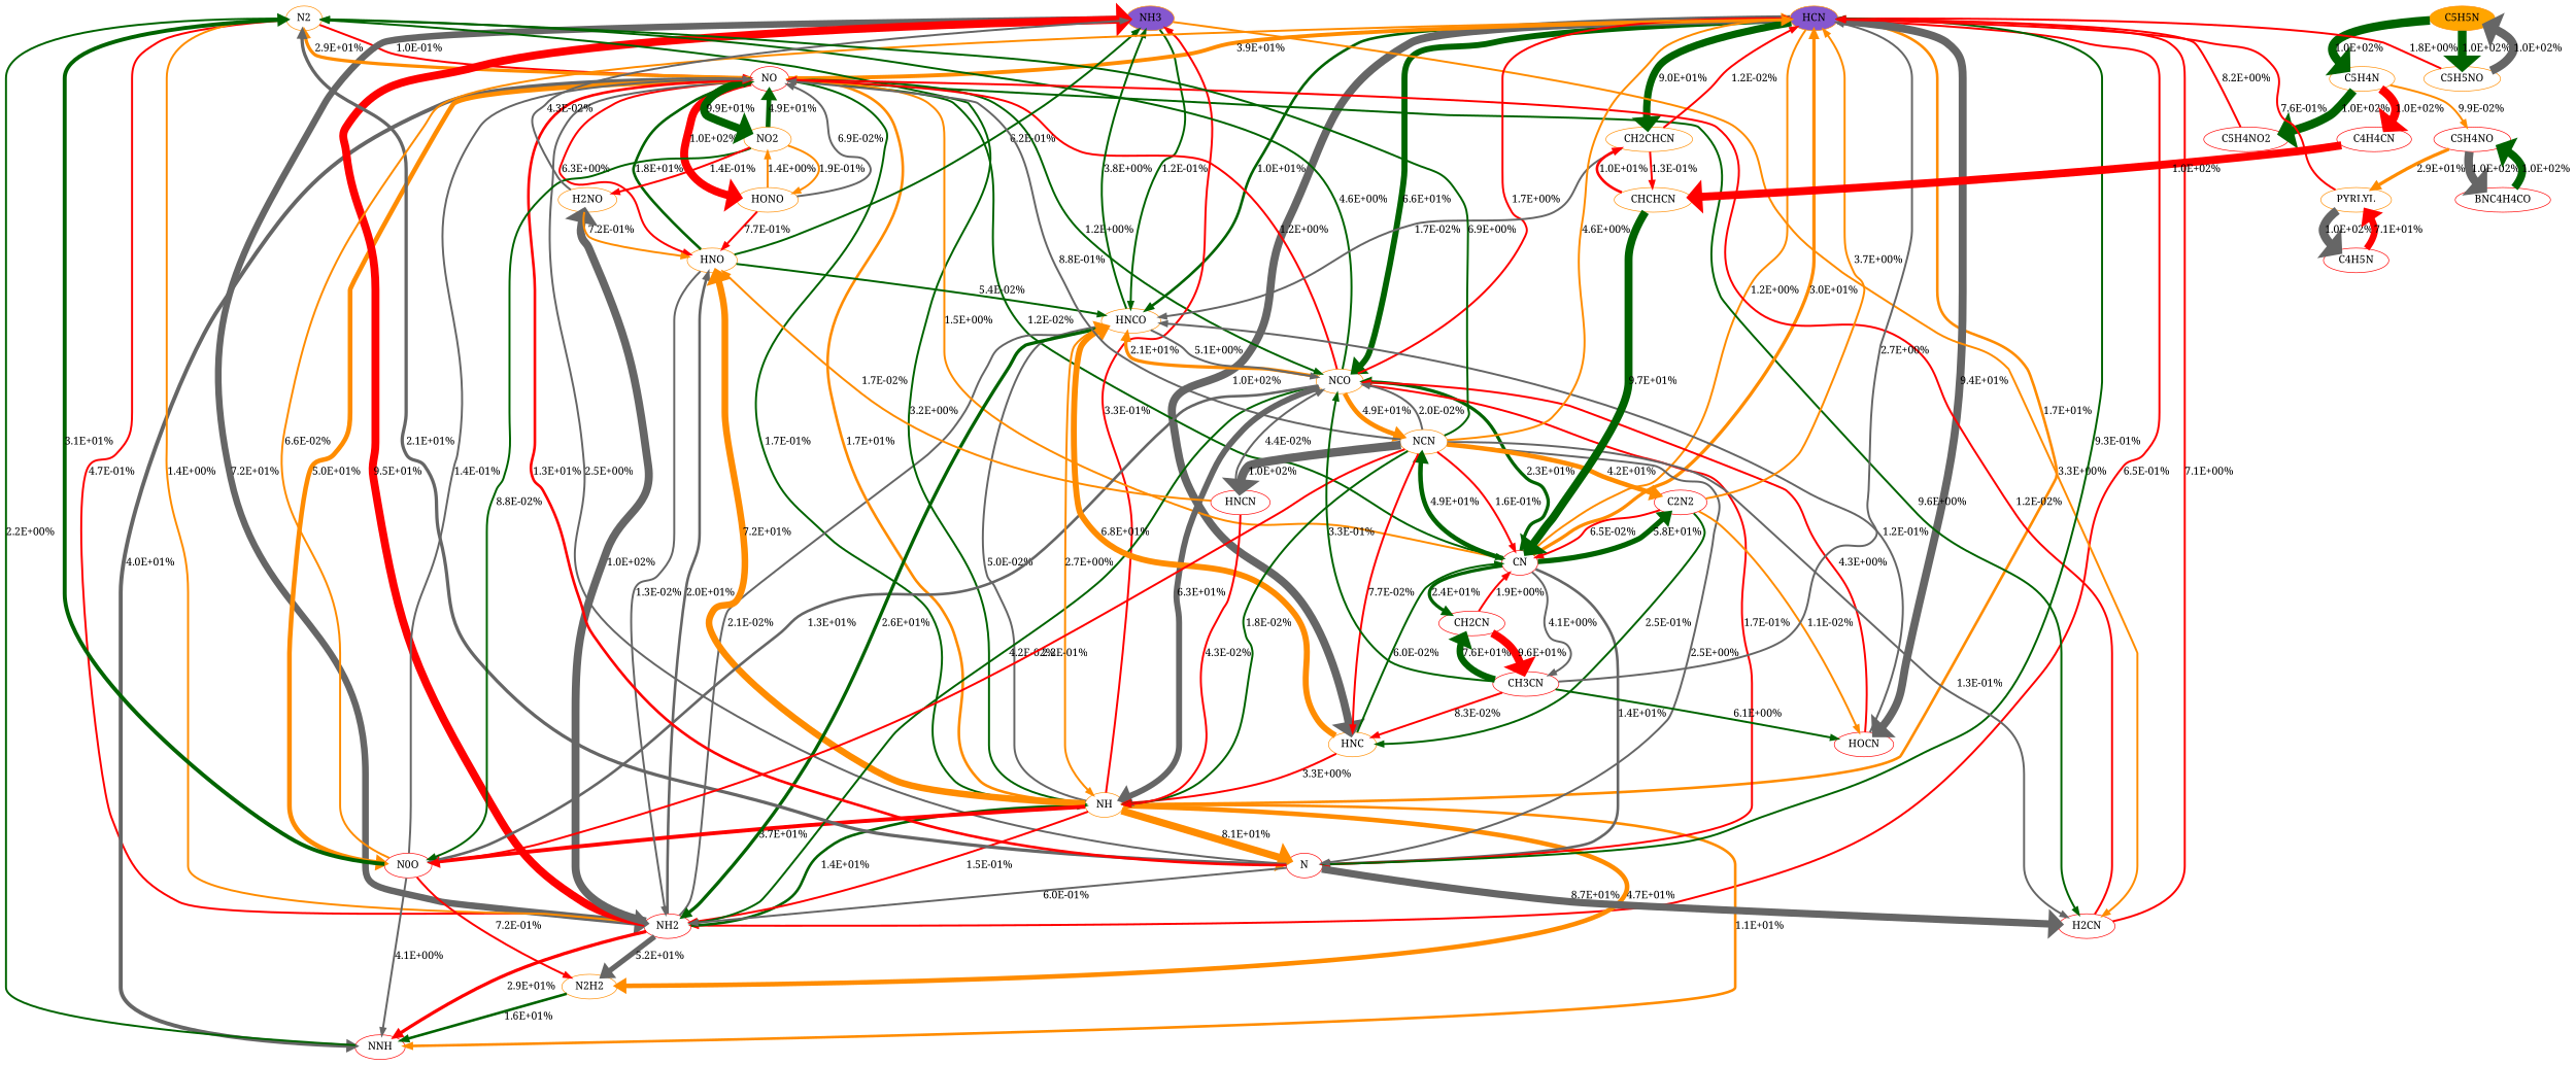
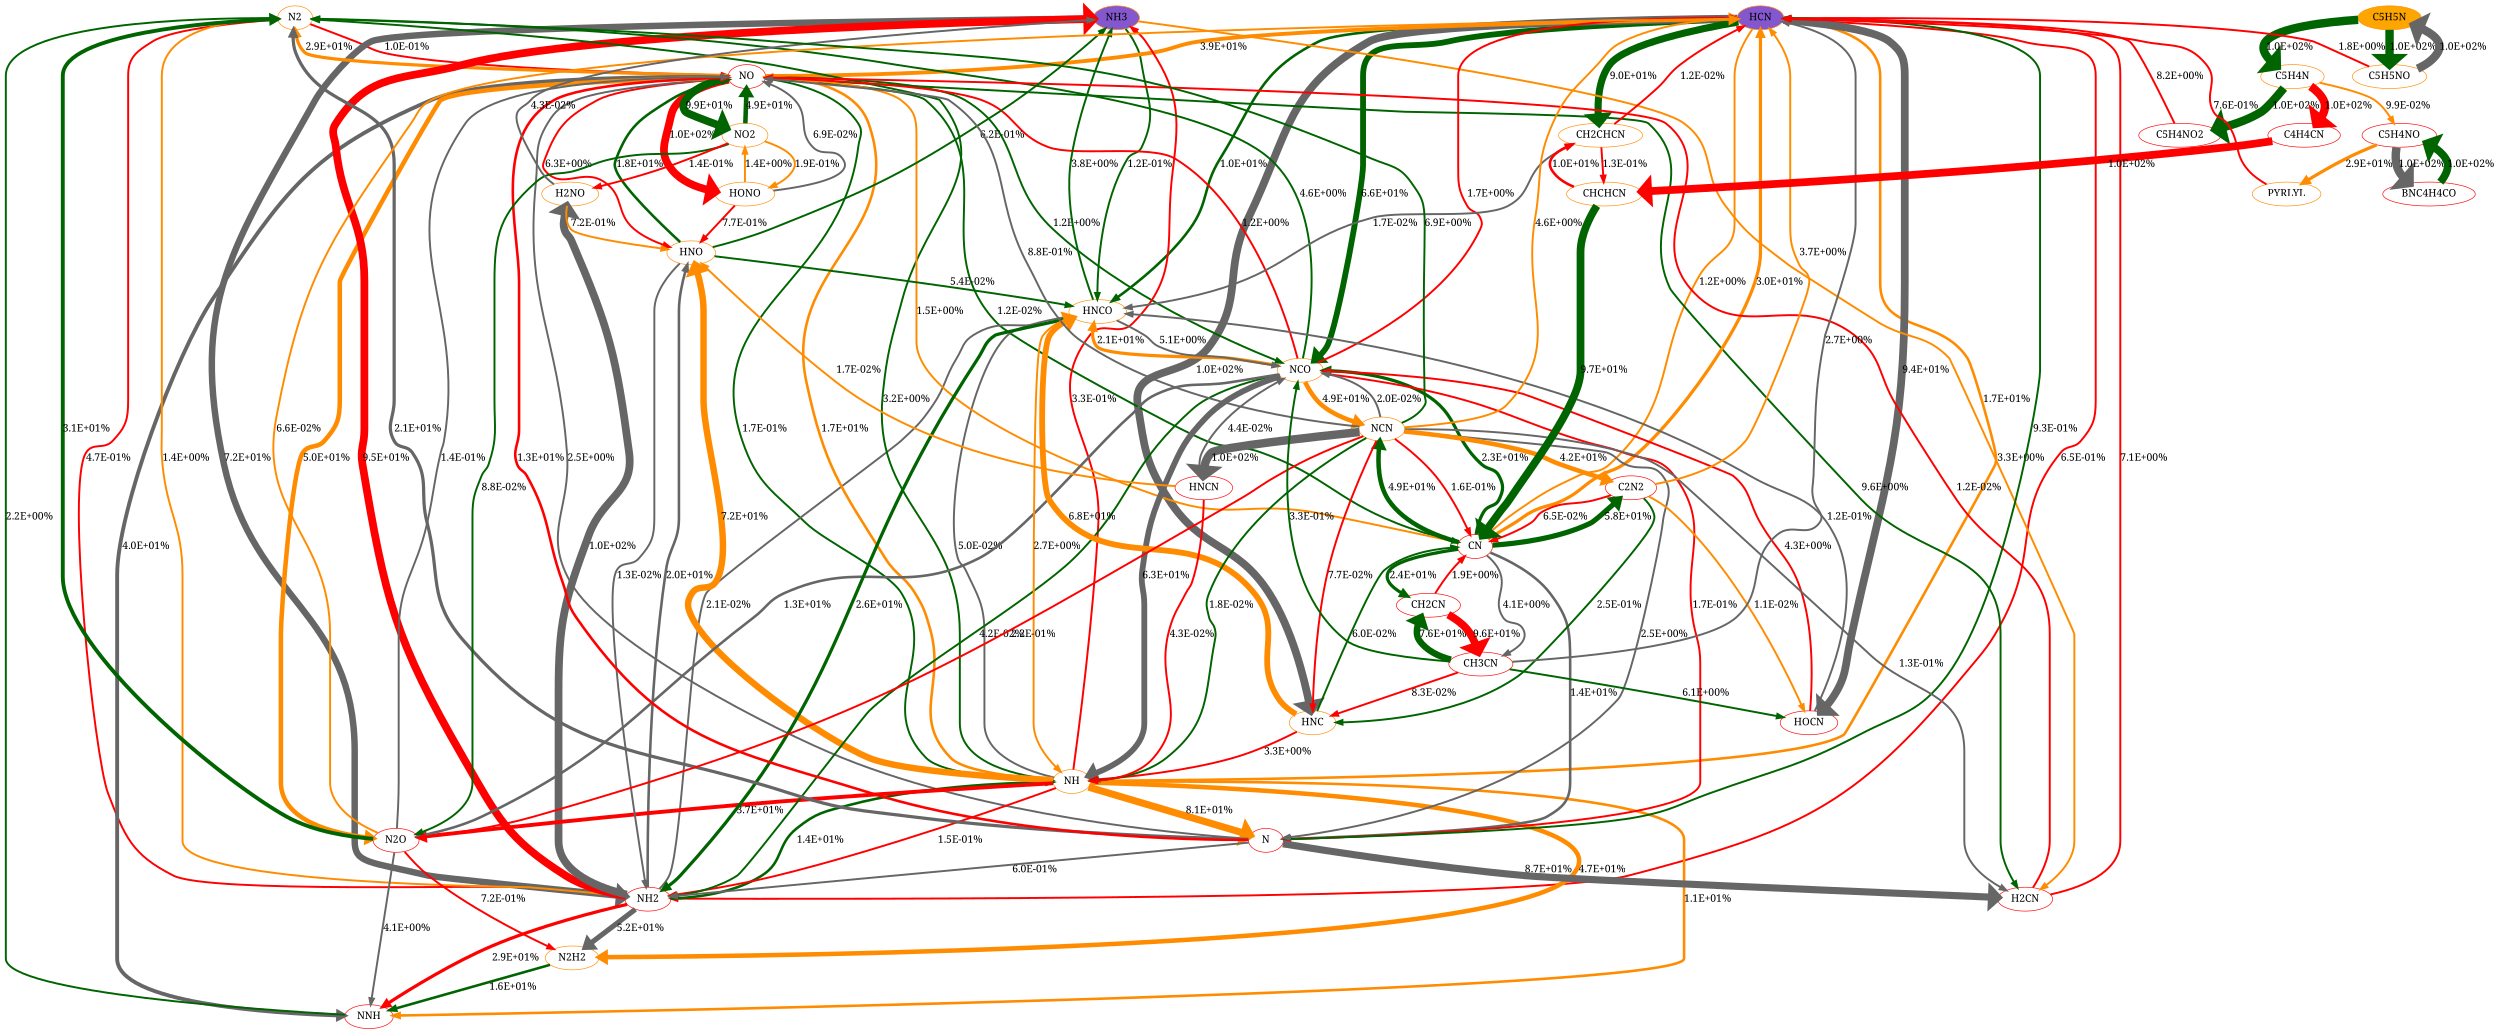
  digraph {
    b="0,0,1558,558"
    rankdir=TB
    splines=True
    node [color=darkorange fontname=serif fontsize=16]
    edge [color=darkgreen fontcolor=black fontname=serif fontsize=16 penwidth=3]
    N2
    HCN [fillcolor="#500dbab1" style=filled]
    NH3 [fillcolor="#500dbab1" style=filled]
    C5H5N [fillcolor=orange style=filled]
    NO [color=red]
    NH2 [color=red]
    NH
    CN [color=red]
    NCO
    HNCO
    HNC
    CH2CHCN
    HOCN [color=red]
    H2CN [color=red]
    C5H4N
    C5H5NO
    NNH [color=red]
    HNO
    HONO
    N [color=red]
-   N2O [color=red label=N0O]
+   N2O [color=red]
    NO2
    N2H2
    H2NO
    NCN
    C2N2 [color=red]
    CH3CN [color=red]
    CH2CN [color=red]
    CHCHCN
    HNCN [color=red]
    C5H4NO [color=red]
    C5H4NO2 [color=red]
    C4H4CN [color=red]
    PYRLYL
    BNC4H4CO [color=red]
-   C4H5N [color=red]
    subgraph sub_1 {
      rank=source
      N2
      HCN
      NH3
      C5H5N
    }
    N2 -> NO [color=red label="1.0E-01%"]
    N2 -> NH2 [color=red label="4.7E-01%"]
    HCN -> NH2 [color=red label="6.5E-01%"]
    HCN -> NH [color=darkorange label="1.7E+01%" penwidth=4]
    HCN -> CN [color=darkorange label="1.2E+00%"]
    HCN -> NCO [label="6.6E+01%" penwidth=9]
    HCN -> HNCO [label="1.0E+01%" penwidth=4]
    HCN -> HNC [color=gray40 label="1.0E+02%" penwidth=12]
    HCN -> CH2CHCN [label="9.0E+01%" penwidth=11]
    HCN -> HOCN [color=gray40 label="9.4E+01%" penwidth=12]
    NH3 -> NH2 [color=gray40 label="7.2E+01%" penwidth=10]
    NH3 -> HNCO [label="1.2E-01%"]
    NH3 -> H2CN [color=darkorange label="3.3E+00%"]
    C5H5N -> C5H4N [label="1.0E+02%" penwidth=13]
    C5H5N -> C5H5NO [label="1.0E+02%" penwidth=13]
    NO -> N2 [color=darkorange label="2.9E+01%" penwidth=5]
    NO -> HCN [color=darkorange label="3.9E+01%" penwidth=6]
    NO -> NH [label="1.7E-01%"]
    NO -> CN [label="1.2E-02%"]
    NO -> NCO [label="1.2E+00%"]
    NO -> H2CN [label="9.6E+00%"]
    NO -> NNH [color=gray40 label="4.0E+01%" penwidth=6]
    NO -> HNO [color=red label="6.3E+00%"]
    NO -> HONO [color=red label="1.0E+02%" penwidth=12]
    NO -> N [color=gray40 label="2.5E+00%"]
    NO -> N2O [color=darkorange label="5.0E+01%" penwidth=7]
    NO -> NO2 [label="9.9E+01%" penwidth=12]
    NH2 -> N2 [color=darkorange label="1.4E+00%"]
    NH2 -> NH3 [color=red label="9.5E+01%" penwidth=12]
    NH2 -> NH [label="1.4E+01%" penwidth=4]
    NH2 -> HNCO [color=gray40 label="2.1E-02%"]
    NH2 -> NNH [color=red label="2.9E+01%" penwidth=5]
    NH2 -> HNO [color=gray40 label="2.0E+01%" penwidth=4]
    NH2 -> N2H2 [color=gray40 label="5.2E+01%" penwidth=8]
    NH2 -> H2NO [color=gray40 label="1.0E+02%" penwidth=12]
    NH -> N2 [label="3.2E+00%"]
    NH -> NH3 [color=red label="3.3E-01%"]
    NH -> NO [color=darkorange label="1.7E+01%" penwidth=4]
    NH -> NH2 [color=red label="1.5E-01%"]
    NH -> HNCO [color=gray40 label="5.0E-02%"]
    NH -> NNH [color=darkorange label="1.1E+01%" penwidth=4]
    NH -> HNO [color=darkorange label="7.2E+01%" penwidth=10]
    NH -> N [color=darkorange label="8.1E+01%" penwidth=11]
    NH -> N2O [color=red label="3.7E+01%" penwidth=6]
    NH -> N2H2 [color=darkorange label="4.7E+01%" penwidth=7]
    CN -> HCN [color=darkorange label="3.0E+01%" penwidth=5]
    CN -> NO [color=darkorange label="1.5E+00%"]
    CN -> NCO [label="2.3E+01%" penwidth=5]
    CN -> N [color=gray40 label="1.4E+01%" penwidth=4]
    CN -> NCN [label="4.9E+01%" penwidth=7]
    CN -> C2N2 [label="5.8E+01%" penwidth=8]
    CN -> CH3CN [color=gray40 label="4.1E+00%"]
    CN -> CH2CN [label="2.4E+01%" penwidth=5]
    NCO -> N2 [label="4.6E+00%"]
    NCO -> HCN [color=red label="1.7E+00%"]
    NCO -> NO [color=red label="1.2E+00%"]
    NCO -> NH2 [label="4.2E-02%"]
    NCO -> NH [color=gray40 label="6.3E+01%" penwidth=9]
    NCO -> HNCO [color=darkorange label="2.1E+01%" penwidth=5]
    NCO -> N [color=red label="1.7E-01%"]
    NCO -> N2O [color=gray40 label="1.3E+01%" penwidth=4]
    NCO -> NCN [color=darkorange label="4.9E+01%" penwidth=7]
    HNCO -> NH3 [label="3.8E+00%"]
    HNCO -> NH2 [label="2.6E+01%" penwidth=5]
    HNCO -> NH [color=darkorange label="2.7E+00%"]
    HNCO -> NCO [color=gray40 label="5.1E+00%"]
    HNC -> NH [color=red label="3.3E+00%"]
    HNC -> CN [label="6.0E-02%"]
    HNC -> HNCO [color=darkorange label="6.8E+01%" penwidth=9]
    CH2CHCN -> HCN [color=red label="1.2E-02%"]
    CH2CHCN -> HNCO [color=gray40 label="1.7E-02%"]
    CH2CHCN -> CHCHCN [color=red label="1.3E-01%"]
    HOCN -> NCO [color=red label="4.3E+00%"]
    HOCN -> HNCO [color=gray40 label="1.2E-01%"]
    H2CN -> HCN [color=red label="7.1E+00%"]
    H2CN -> NO [color=red label="1.2E-02%"]
    C5H4N -> C5H4NO [color=darkorange label="9.9E-02%"]
    C5H4N -> C5H4NO2 [label="1.0E+02%" penwidth=13]
    C5H4N -> C4H4CN [color=red label="1.0E+02%" penwidth=13]
    C5H5NO -> HCN [color=red label="1.8E+00%"]
    C5H5NO -> C5H5N [color=gray40 label="1.0E+02%" penwidth=13]
    NNH -> N2 [label="2.2E+00%"]
    HNO -> NH3 [label="6.2E-01%"]
    HNO -> NO [label="1.8E+01%" penwidth=4]
    HNO -> NH2 [color=gray40 label="1.3E-02%"]
    HNO -> HNCO [label="5.4E-02%"]
    HONO -> NO [color=gray40 label="6.9E-02%"]
    HONO -> HNO [color=red label="7.7E-01%"]
    HONO -> NO2 [color=darkorange label="1.4E+00%"]
    N -> N2 [color=gray40 label="2.1E+01%" penwidth=5]
    N -> HCN [label="9.3E-01%"]
    N -> NO [color=red label="1.3E+01%" penwidth=4]
    N -> NH2 [color=gray40 label="6.0E-01%"]
    N -> H2CN [color=gray40 label="8.7E+01%" penwidth=11]
    N2O -> N2 [label="3.1E+01%" penwidth=6]
    N2O -> HCN [color=darkorange label="6.6E-02%"]
    N2O -> NO [color=gray40 label="1.4E-01%"]
    N2O -> NNH [color=gray40 label="4.1E+00%"]
    N2O -> N2H2 [color=red label="7.2E-01%"]
    NO2 -> NO [label="4.9E+01%" penwidth=7]
    NO2 -> HONO [color=darkorange label="1.9E-01%"]
    NO2 -> N2O [label="8.8E-02%"]
    NO2 -> H2NO [color=red label="1.4E-01%"]
    N2H2 -> NNH [label="1.6E+01%" penwidth=4]
    H2NO -> NH3 [color=gray40 label="4.3E-02%"]
    H2NO -> HNO [color=darkorange label="7.2E-01%"]
    NCN -> N2 [label="6.9E+00%"]
    NCN -> HCN [color=darkorange label="4.6E+00%"]
    NCN -> NO [color=gray40 label="8.8E-01%"]
    NCN -> NH [label="1.8E-02%"]
    NCN -> CN [color=red label="1.6E-01%"]
    NCN -> NCO [color=gray40 label="2.0E-02%"]
    NCN -> HNC [color=red label="7.7E-02%"]
    NCN -> H2CN [color=gray40 label="1.3E-01%"]
    NCN -> N [color=gray40 label="2.5E+00%"]
    NCN -> N2O [color=red label="2.2E-01%"]
    NCN -> C2N2 [color=darkorange label="4.2E+01%" penwidth=7]
    NCN -> HNCN [color=gray40 label="1.0E+02%" penwidth=13]
    C2N2 -> HCN [color=darkorange label="3.7E+00%"]
    C2N2 -> CN [color=red label="6.5E-02%"]
    C2N2 -> HNC [label="2.5E-01%"]
    C2N2 -> HOCN [color=darkorange label="1.1E-02%"]
    CH3CN -> HCN [color=gray40 label="2.7E+00%"]
    CH3CN -> NCO [label="3.3E-01%"]
    CH3CN -> HNC [color=red label="8.3E-02%"]
    CH3CN -> HOCN [label="6.1E+00%"]
    CH3CN -> CH2CN [label="7.6E+01%" penwidth=10]
    CH2CN -> CN [color=red label="1.9E+00%"]
    CH2CN -> CH3CN [color=red label="9.6E+01%" penwidth=12]
    CHCHCN -> CN [label="9.7E+01%" penwidth=12]
    CHCHCN -> CH2CHCN [color=red label="1.0E+01%" penwidth=4]
    HNCN -> NH [color=red label="4.3E-02%"]
    HNCN -> NCO [color=gray40 label="4.4E-02%"]
    HNCN -> HNO [color=darkorange label="1.7E-02%"]
    C5H4NO -> PYRLYL [color=darkorange label="2.9E+01%" penwidth=5]
    C5H4NO -> BNC4H4CO [color=gray40 label="1.0E+02%" penwidth=13]
    C5H4NO2 -> HCN [color=red label="8.2E+00%"]
    C4H4CN -> CHCHCN [color=red label="1.0E+02%" penwidth=12]
    PYRLYL -> HCN [color=red label="7.6E-01%"]
-   PYRLYL -> C4H5N [color=gray40 label="1.0E+02%" penwidth=13]
    BNC4H4CO -> C5H4NO [label="1.0E+02%" penwidth=12]
-   C4H5N -> PYRLYL [color=red label="7.1E+01%" penwidth=10]
  }
